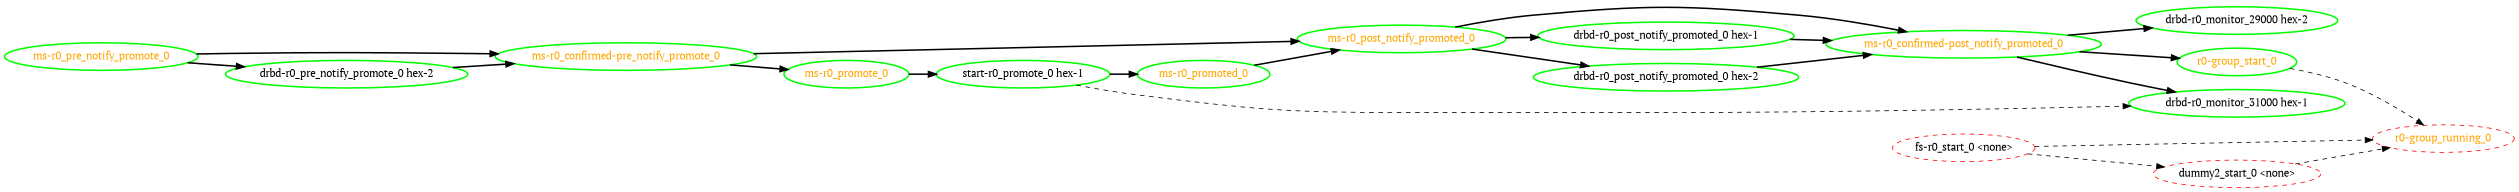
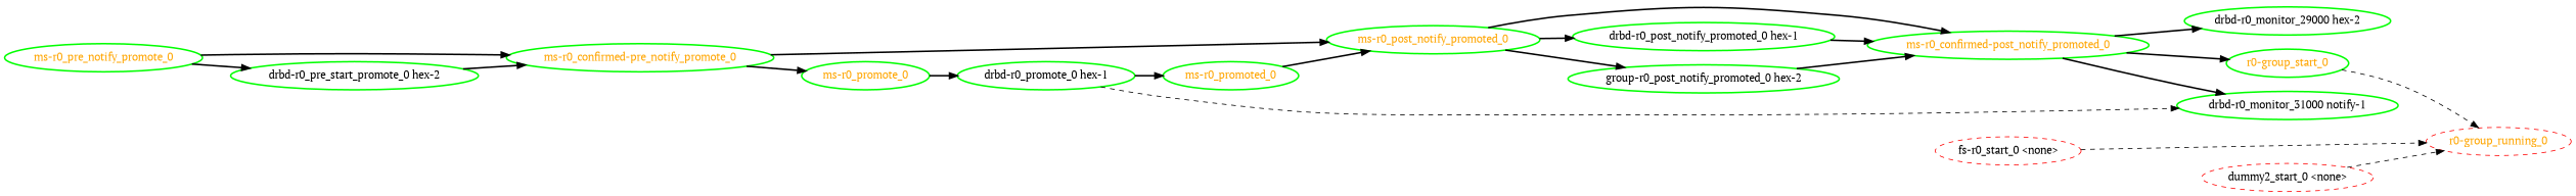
  digraph {
    fontname="PT Serif"
    rankdir=LR
    node [color=green fontcolor=orange fontname="PT Serif" style=bold]
    edge [fontname="PT Serif" style=bold]
    "ms-r0_confirmed-post_notify_promoted_0"
    "drbd-r0_post_notify_promoted_0 hex-1" [fontcolor=black]
    "drbd-r0_monitor_29000 hex-2" [fontcolor=black]
-   "drbd-r0_monitor_31000 hex-1" [fontcolor=black]
+   "drbd-r0_monitor_31000 hex-1" [fontcolor=black label="drbd-r0_monitor_31000 notify-1"]
    "r0-group_start_0"
    "r0-group_running_0" [color=red style=dashed]
-   "drbd-r0_post_notify_promoted_0 hex-2" [fontcolor=black]
+   "drbd-r0_post_notify_promoted_0 hex-2" [fontcolor=black label="group-r0_post_notify_promoted_0 hex-2"]
    "ms-r0_confirmed-pre_notify_promote_0"
    "ms-r0_post_notify_promoted_0"
    "ms-r0_promote_0"
-   "drbd-r0_promote_0 hex-1" [fontcolor=black label="start-r0_promote_0 hex-1"]
-   "drbd-r0_pre_notify_promote_0 hex-2" [fontcolor=black]
+   "drbd-r0_promote_0 hex-1" [fontcolor=black]
+   "drbd-r0_pre_notify_promote_0 hex-2" [fontcolor=black label="drbd-r0_pre_start_promote_0 hex-2"]
    "ms-r0_promoted_0"
    "dummy2_start_0 <none>" [color=red fontcolor=black style=dashed]
    "fs-r0_start_0 <none>" [color=red fontcolor=black style=dashed]
    "ms-r0_pre_notify_promote_0"
    "ms-r0_confirmed-post_notify_promoted_0" -> "drbd-r0_monitor_29000 hex-2"
    "ms-r0_confirmed-post_notify_promoted_0" -> "drbd-r0_monitor_31000 hex-1"
    "ms-r0_confirmed-post_notify_promoted_0" -> "r0-group_start_0"
    "drbd-r0_post_notify_promoted_0 hex-1" -> "ms-r0_confirmed-post_notify_promoted_0"
    "r0-group_start_0" -> "r0-group_running_0" [style=dashed]
    "drbd-r0_post_notify_promoted_0 hex-2" -> "ms-r0_confirmed-post_notify_promoted_0"
    "ms-r0_confirmed-pre_notify_promote_0" -> "ms-r0_post_notify_promoted_0"
    "ms-r0_confirmed-pre_notify_promote_0" -> "ms-r0_promote_0"
    "ms-r0_post_notify_promoted_0" -> "ms-r0_confirmed-post_notify_promoted_0"
    "ms-r0_post_notify_promoted_0" -> "drbd-r0_post_notify_promoted_0 hex-1"
    "ms-r0_post_notify_promoted_0" -> "drbd-r0_post_notify_promoted_0 hex-2"
    "ms-r0_promote_0" -> "drbd-r0_promote_0 hex-1"
    "drbd-r0_promote_0 hex-1" -> "drbd-r0_monitor_31000 hex-1" [style=dashed]
    "drbd-r0_promote_0 hex-1" -> "ms-r0_promoted_0"
    "drbd-r0_pre_notify_promote_0 hex-2" -> "ms-r0_confirmed-pre_notify_promote_0"
    "ms-r0_promoted_0" -> "ms-r0_post_notify_promoted_0"
    "dummy2_start_0 <none>" -> "r0-group_running_0" [style=dashed]
    "fs-r0_start_0 <none>" -> "r0-group_running_0" [style=dashed]
-   "fs-r0_start_0 <none>" -> "dummy2_start_0 <none>" [style=dashed]
    "ms-r0_pre_notify_promote_0" -> "ms-r0_confirmed-pre_notify_promote_0"
    "ms-r0_pre_notify_promote_0" -> "drbd-r0_pre_notify_promote_0 hex-2"
  }
